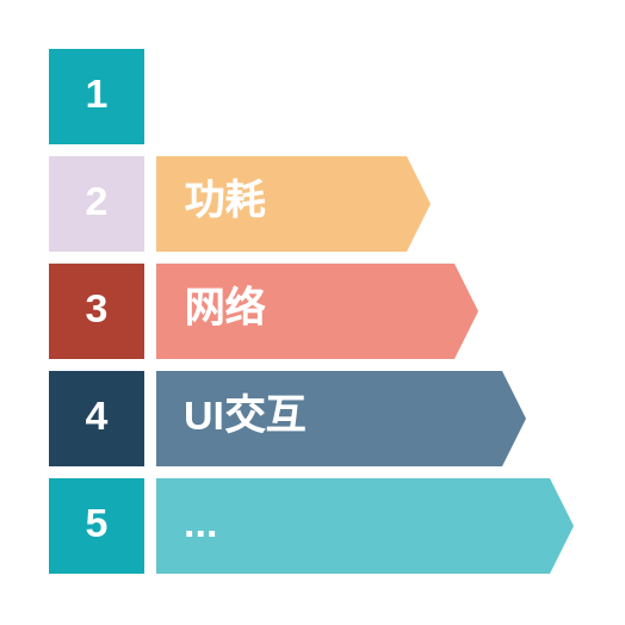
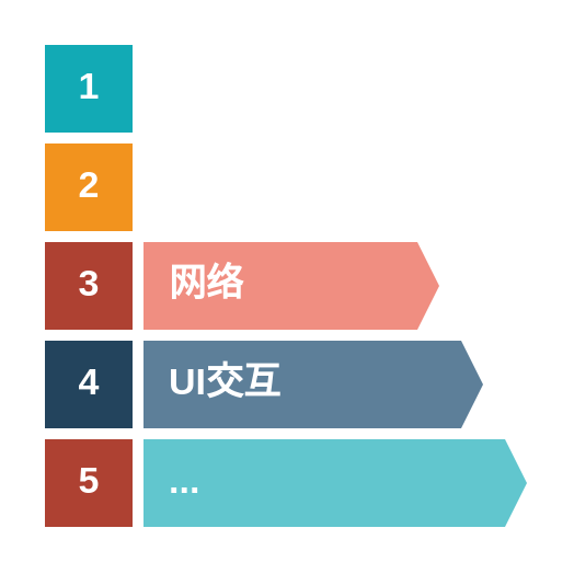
  <mxCell id="0" />
  <mxCell id="1" parent="0" />
  <mxCell id="2" value="1" style="html=1;fillColor=#12aab5;strokeColor=none;shadow=0;fontSize=17;fontColor=#FFFFFF;align=center;fontStyle=1;rounded=0;" vertex="1" parent="1"><mxGeometry x="20" y="20" width="40" height="40" as="geometry" /></mxCell>
- <mxCell id="3" value="2" style="html=1;fillColor=#e1d5e7;strokeColor=none;shadow=0;fontSize=17;fontColor=#FFFFFF;align=center;fontStyle=1;rounded=0;" vertex="1" parent="1"><mxGeometry x="20" y="65" width="40" height="40" as="geometry" /></mxCell>
- <mxCell id="4" value="功耗" style="shape=mxgraph.infographic.ribbonSimple;notch1=0;notch2=10;notch=0;html=1;fillColor=#F8C382;strokeColor=none;shadow=0;fontSize=17;fontColor=#FFFFFF;align=left;spacingLeft=10;fontStyle=1;" vertex="1" parent="1"><mxGeometry x="65" y="65" width="115" height="40" as="geometry" /></mxCell>
+ <mxCell id="3" value="2" style="html=1;fillColor=#F2931E;strokeColor=none;shadow=0;fontSize=17;fontColor=#FFFFFF;align=center;fontStyle=1;rounded=0;" vertex="1" parent="1"><mxGeometry x="20" y="65" width="40" height="40" as="geometry" /></mxCell>
  <mxCell id="5" value="3" style="html=1;fillColor=#AE4132;strokeColor=none;shadow=0;fontSize=17;fontColor=#FFFFFF;align=center;fontStyle=1;rounded=0;" vertex="1" parent="1"><mxGeometry x="20" y="110" width="40" height="40" as="geometry" /></mxCell>
  <mxCell id="6" value="网络" style="shape=mxgraph.infographic.ribbonSimple;notch1=0;notch2=10;notch=0;html=1;fillColor=#F08E81;strokeColor=none;shadow=0;fontSize=17;fontColor=#FFFFFF;align=left;spacingLeft=10;fontStyle=1;" vertex="1" parent="1"><mxGeometry x="65" y="110" width="135" height="40" as="geometry" /></mxCell>
  <mxCell id="7" value="4" style="html=1;fillColor=#23445D;strokeColor=none;shadow=0;fontSize=17;fontColor=#FFFFFF;align=center;fontStyle=1;rounded=0;" vertex="1" parent="1"><mxGeometry x="20" y="155" width="40" height="40" as="geometry" /></mxCell>
  <mxCell id="8" value="UI交互" style="shape=mxgraph.infographic.ribbonSimple;notch1=0;notch2=10;notch=0;html=1;fillColor=#5D7F99;strokeColor=none;shadow=0;fontSize=17;fontColor=#FFFFFF;align=left;spacingLeft=10;fontStyle=1;" vertex="1" parent="1"><mxGeometry x="65" y="155" width="155" height="40" as="geometry" /></mxCell>
- <mxCell id="9" value="5" style="html=1;fillColor=#12AAB5;strokeColor=none;shadow=0;fontSize=17;fontColor=#FFFFFF;align=center;fontStyle=1;rounded=0;" vertex="1" parent="1"><mxGeometry x="20" y="200" width="40" height="40" as="geometry" /></mxCell>
+ <mxCell id="9" value="5" style="html=1;fillColor=#ae4132;strokeColor=none;shadow=0;fontSize=17;fontColor=#FFFFFF;align=center;fontStyle=1;rounded=0;" vertex="1" parent="1"><mxGeometry x="20" y="200" width="40" height="40" as="geometry" /></mxCell>
  <mxCell id="10" value="..." style="shape=mxgraph.infographic.ribbonSimple;notch1=0;notch2=10;notch=0;html=1;fillColor=#61C6CE;strokeColor=none;shadow=0;fontSize=17;fontColor=#FFFFFF;align=left;spacingLeft=10;fontStyle=1;" vertex="1" parent="1"><mxGeometry x="65" y="200" width="175" height="40" as="geometry" /></mxCell>
